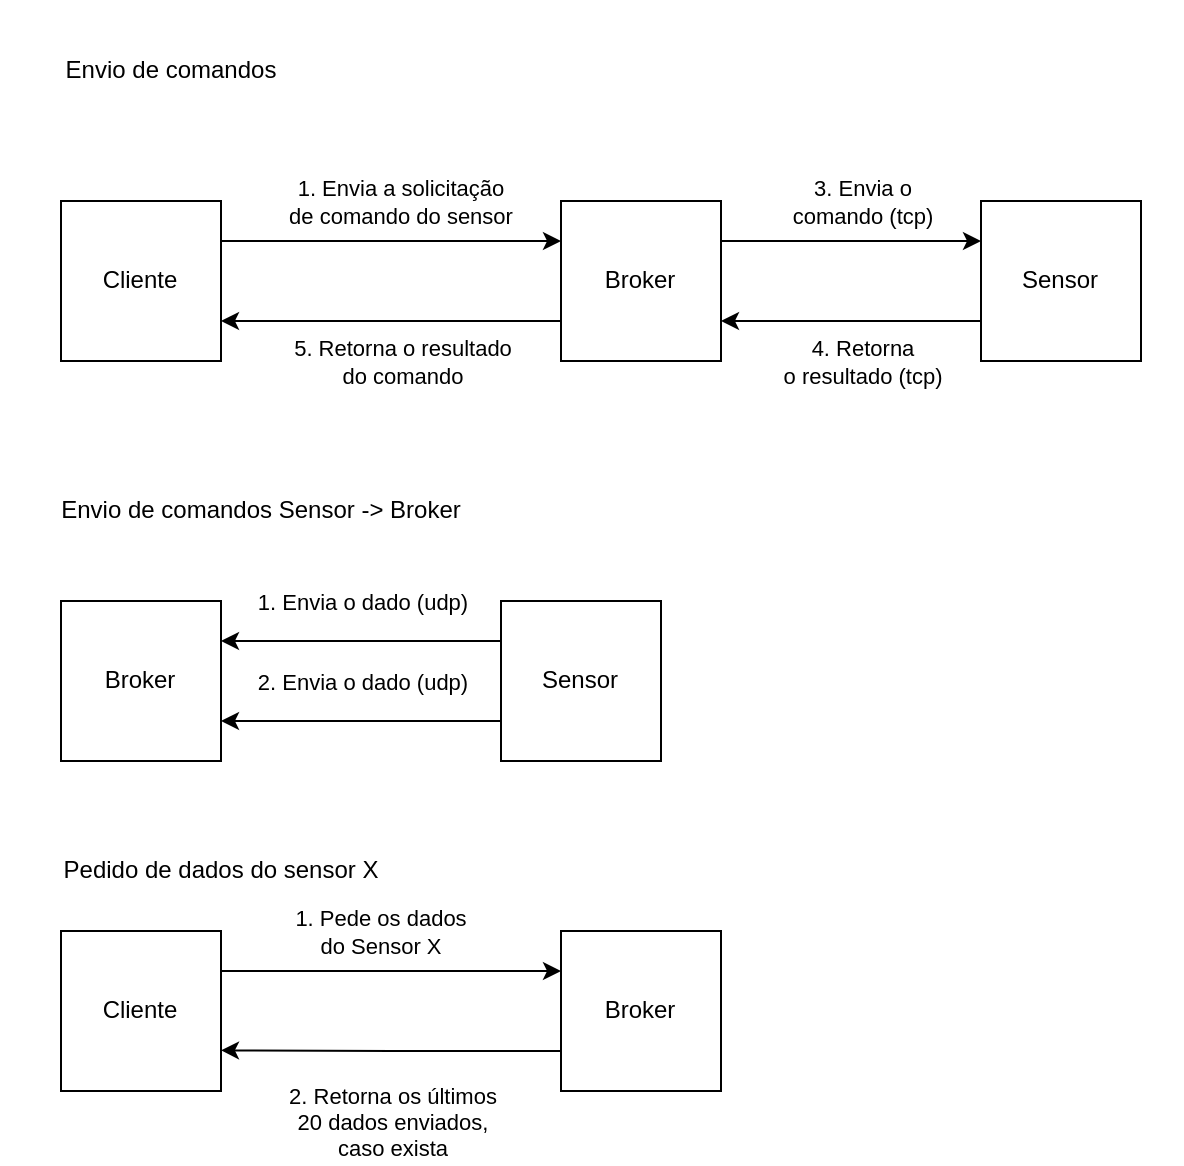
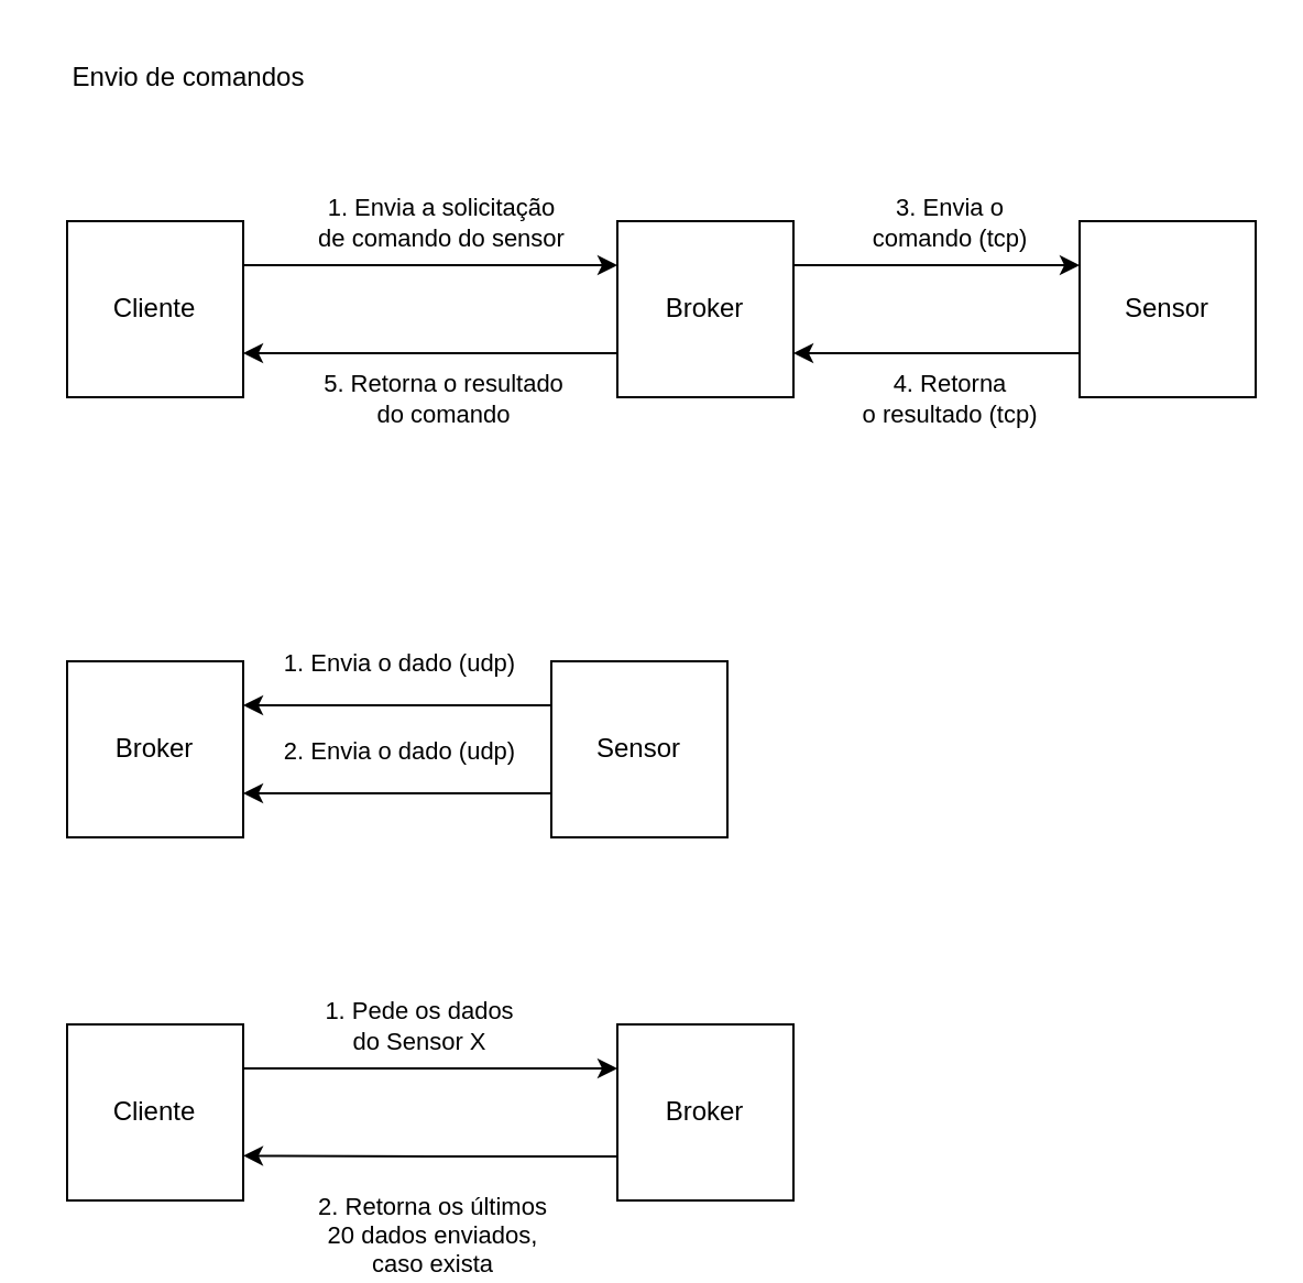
  <mxCell id="0" />
  <mxCell id="1" parent="0" />
  <mxCell id="2" style="edgeStyle=orthogonalEdgeStyle;rounded=0;orthogonalLoop=1;jettySize=auto;html=1;exitX=1;exitY=0.25;exitDx=0;exitDy=0;entryX=0;entryY=0.25;entryDx=0;entryDy=0;" edge="1" parent="1" source="4" target="9"><mxGeometry relative="1" as="geometry" /></mxCell>
  <mxCell id="3" value="&lt;div&gt;1. Envia a solicitação&lt;/div&gt;&lt;div&gt;de comando do sensor&lt;/div&gt;" style="edgeLabel;html=1;align=center;verticalAlign=middle;resizable=0;points=[];" vertex="1" connectable="0" parent="2"><mxGeometry x="0.005" relative="1" as="geometry"><mxPoint x="4" y="-20" as="offset" /></mxGeometry></mxCell>
  <mxCell id="4" value="Cliente" style="whiteSpace=wrap;html=1;aspect=fixed;" vertex="1" parent="1"><mxGeometry x="30" y="100" width="80" height="80" as="geometry" /></mxCell>
  <mxCell id="5" style="edgeStyle=orthogonalEdgeStyle;rounded=0;orthogonalLoop=1;jettySize=auto;html=1;exitX=0;exitY=0.75;exitDx=0;exitDy=0;entryX=1;entryY=0.75;entryDx=0;entryDy=0;" edge="1" parent="1" source="9" target="4"><mxGeometry relative="1" as="geometry" /></mxCell>
  <mxCell id="6" value="5. Retorna o resultado&lt;div&gt;do comando&lt;/div&gt;" style="edgeLabel;html=1;align=center;verticalAlign=middle;resizable=0;points=[];" vertex="1" connectable="0" parent="5"><mxGeometry x="0.046" y="-2" relative="1" as="geometry"><mxPoint x="9" y="22" as="offset" /></mxGeometry></mxCell>
  <mxCell id="7" style="edgeStyle=orthogonalEdgeStyle;rounded=0;orthogonalLoop=1;jettySize=auto;html=1;exitX=1;exitY=0.25;exitDx=0;exitDy=0;entryX=0;entryY=0.25;entryDx=0;entryDy=0;" edge="1" parent="1" source="9" target="12"><mxGeometry relative="1" as="geometry" /></mxCell>
  <mxCell id="8" value="3. Envia o&lt;div&gt;comando (tcp)&lt;/div&gt;" style="edgeLabel;html=1;align=center;verticalAlign=middle;resizable=0;points=[];" vertex="1" connectable="0" parent="7"><mxGeometry x="-0.123" relative="1" as="geometry"><mxPoint x="13" y="-20" as="offset" /></mxGeometry></mxCell>
  <mxCell id="9" value="Broker" style="whiteSpace=wrap;html=1;aspect=fixed;" vertex="1" parent="1"><mxGeometry x="280" y="100" width="80" height="80" as="geometry" /></mxCell>
  <mxCell id="10" style="edgeStyle=orthogonalEdgeStyle;rounded=0;orthogonalLoop=1;jettySize=auto;html=1;exitX=0;exitY=0.75;exitDx=0;exitDy=0;entryX=1;entryY=0.75;entryDx=0;entryDy=0;" edge="1" parent="1" source="12" target="9"><mxGeometry relative="1" as="geometry" /></mxCell>
  <mxCell id="11" value="4. Retorna&lt;div&gt;o resultado (tcp)&lt;/div&gt;" style="edgeLabel;html=1;align=center;verticalAlign=middle;resizable=0;points=[];" vertex="1" connectable="0" parent="10"><mxGeometry x="0.149" y="2" relative="1" as="geometry"><mxPoint x="15" y="18" as="offset" /></mxGeometry></mxCell>
  <mxCell id="12" value="Sensor" style="whiteSpace=wrap;html=1;aspect=fixed;" vertex="1" parent="1"><mxGeometry x="490" y="100" width="80" height="80" as="geometry" /></mxCell>
  <mxCell id="13" value="Broker" style="whiteSpace=wrap;html=1;aspect=fixed;" vertex="1" parent="1"><mxGeometry x="30" y="300" width="80" height="80" as="geometry" /></mxCell>
  <mxCell id="14" style="edgeStyle=orthogonalEdgeStyle;rounded=0;orthogonalLoop=1;jettySize=auto;html=1;exitX=0;exitY=0.25;exitDx=0;exitDy=0;entryX=1;entryY=0.25;entryDx=0;entryDy=0;" edge="1" parent="1" source="16" target="13"><mxGeometry relative="1" as="geometry" /></mxCell>
  <mxCell id="15" value="1. Envia o dado (udp)" style="edgeLabel;html=1;align=center;verticalAlign=middle;resizable=0;points=[];" vertex="1" connectable="0" parent="14"><mxGeometry x="0.046" y="1" relative="1" as="geometry"><mxPoint x="3" y="-21" as="offset" /></mxGeometry></mxCell>
  <mxCell id="16" value="Sensor" style="whiteSpace=wrap;html=1;aspect=fixed;" vertex="1" parent="1"><mxGeometry x="250" y="300" width="80" height="80" as="geometry" /></mxCell>
  <mxCell id="17" value="Envio de comandos" style="text;html=1;align=center;verticalAlign=middle;resizable=0;points=[];autosize=1;strokeColor=none;fillColor=none;" vertex="1" parent="1"><mxGeometry x="20" y="20" width="130" height="30" as="geometry" /></mxCell>
  <mxCell id="18" style="edgeStyle=orthogonalEdgeStyle;rounded=0;orthogonalLoop=1;jettySize=auto;html=1;exitX=0;exitY=0.25;exitDx=0;exitDy=0;entryX=1;entryY=0.25;entryDx=0;entryDy=0;" edge="1" parent="1"><mxGeometry relative="1" as="geometry"><mxPoint x="250" y="360" as="sourcePoint" /><mxPoint x="110" y="360" as="targetPoint" /></mxGeometry></mxCell>
  <mxCell id="19" value="2. Envia o dado (udp)" style="edgeLabel;html=1;align=center;verticalAlign=middle;resizable=0;points=[];" vertex="1" connectable="0" parent="18"><mxGeometry x="0.046" y="1" relative="1" as="geometry"><mxPoint x="3" y="-21" as="offset" /></mxGeometry></mxCell>
- <mxCell id="20" value="Envio de comandos Sensor -&amp;gt; Broker" style="text;html=1;align=center;verticalAlign=middle;resizable=0;points=[];autosize=1;strokeColor=none;fillColor=none;" vertex="1" parent="1"><mxGeometry x="20" y="240" width="220" height="30" as="geometry" /></mxCell>
  <mxCell id="21" style="edgeStyle=orthogonalEdgeStyle;rounded=0;orthogonalLoop=1;jettySize=auto;html=1;exitX=1;exitY=0.25;exitDx=0;exitDy=0;entryX=0;entryY=0.25;entryDx=0;entryDy=0;" edge="1" parent="1" source="23" target="26"><mxGeometry relative="1" as="geometry" /></mxCell>
  <mxCell id="22" value="1. Pede os dados&lt;div&gt;do Sensor X&lt;/div&gt;" style="edgeLabel;html=1;align=center;verticalAlign=middle;resizable=0;points=[];" vertex="1" connectable="0" parent="21"><mxGeometry x="-0.007" y="-3" relative="1" as="geometry"><mxPoint x="-5" y="-23" as="offset" /></mxGeometry></mxCell>
  <mxCell id="23" value="Cliente" style="whiteSpace=wrap;html=1;aspect=fixed;" vertex="1" parent="1"><mxGeometry x="30" y="465" width="80" height="80" as="geometry" /></mxCell>
  <mxCell id="24" style="edgeStyle=orthogonalEdgeStyle;rounded=0;orthogonalLoop=1;jettySize=auto;html=1;exitX=0;exitY=0.75;exitDx=0;exitDy=0;" edge="1" parent="1" source="26"><mxGeometry relative="1" as="geometry"><mxPoint x="110" y="524.667" as="targetPoint" /></mxGeometry></mxCell>
  <mxCell id="25" value="2. Retorna os últimos&lt;div&gt;20 dados enviados,&lt;/div&gt;&lt;div&gt;caso exista&lt;/div&gt;" style="edgeLabel;html=1;align=center;verticalAlign=middle;resizable=0;points=[];" vertex="1" connectable="0" parent="24"><mxGeometry x="0.002" y="2" relative="1" as="geometry"><mxPoint y="33" as="offset" /></mxGeometry></mxCell>
  <mxCell id="26" value="Broker" style="whiteSpace=wrap;html=1;aspect=fixed;" vertex="1" parent="1"><mxGeometry x="280" y="465" width="80" height="80" as="geometry" /></mxCell>
- <mxCell id="27" value="Pedido de dados do sensor X" style="text;html=1;align=center;verticalAlign=middle;resizable=0;points=[];autosize=1;strokeColor=none;fillColor=none;" vertex="1" parent="1"><mxGeometry x="20" y="420" width="180" height="30" as="geometry" /></mxCell>
